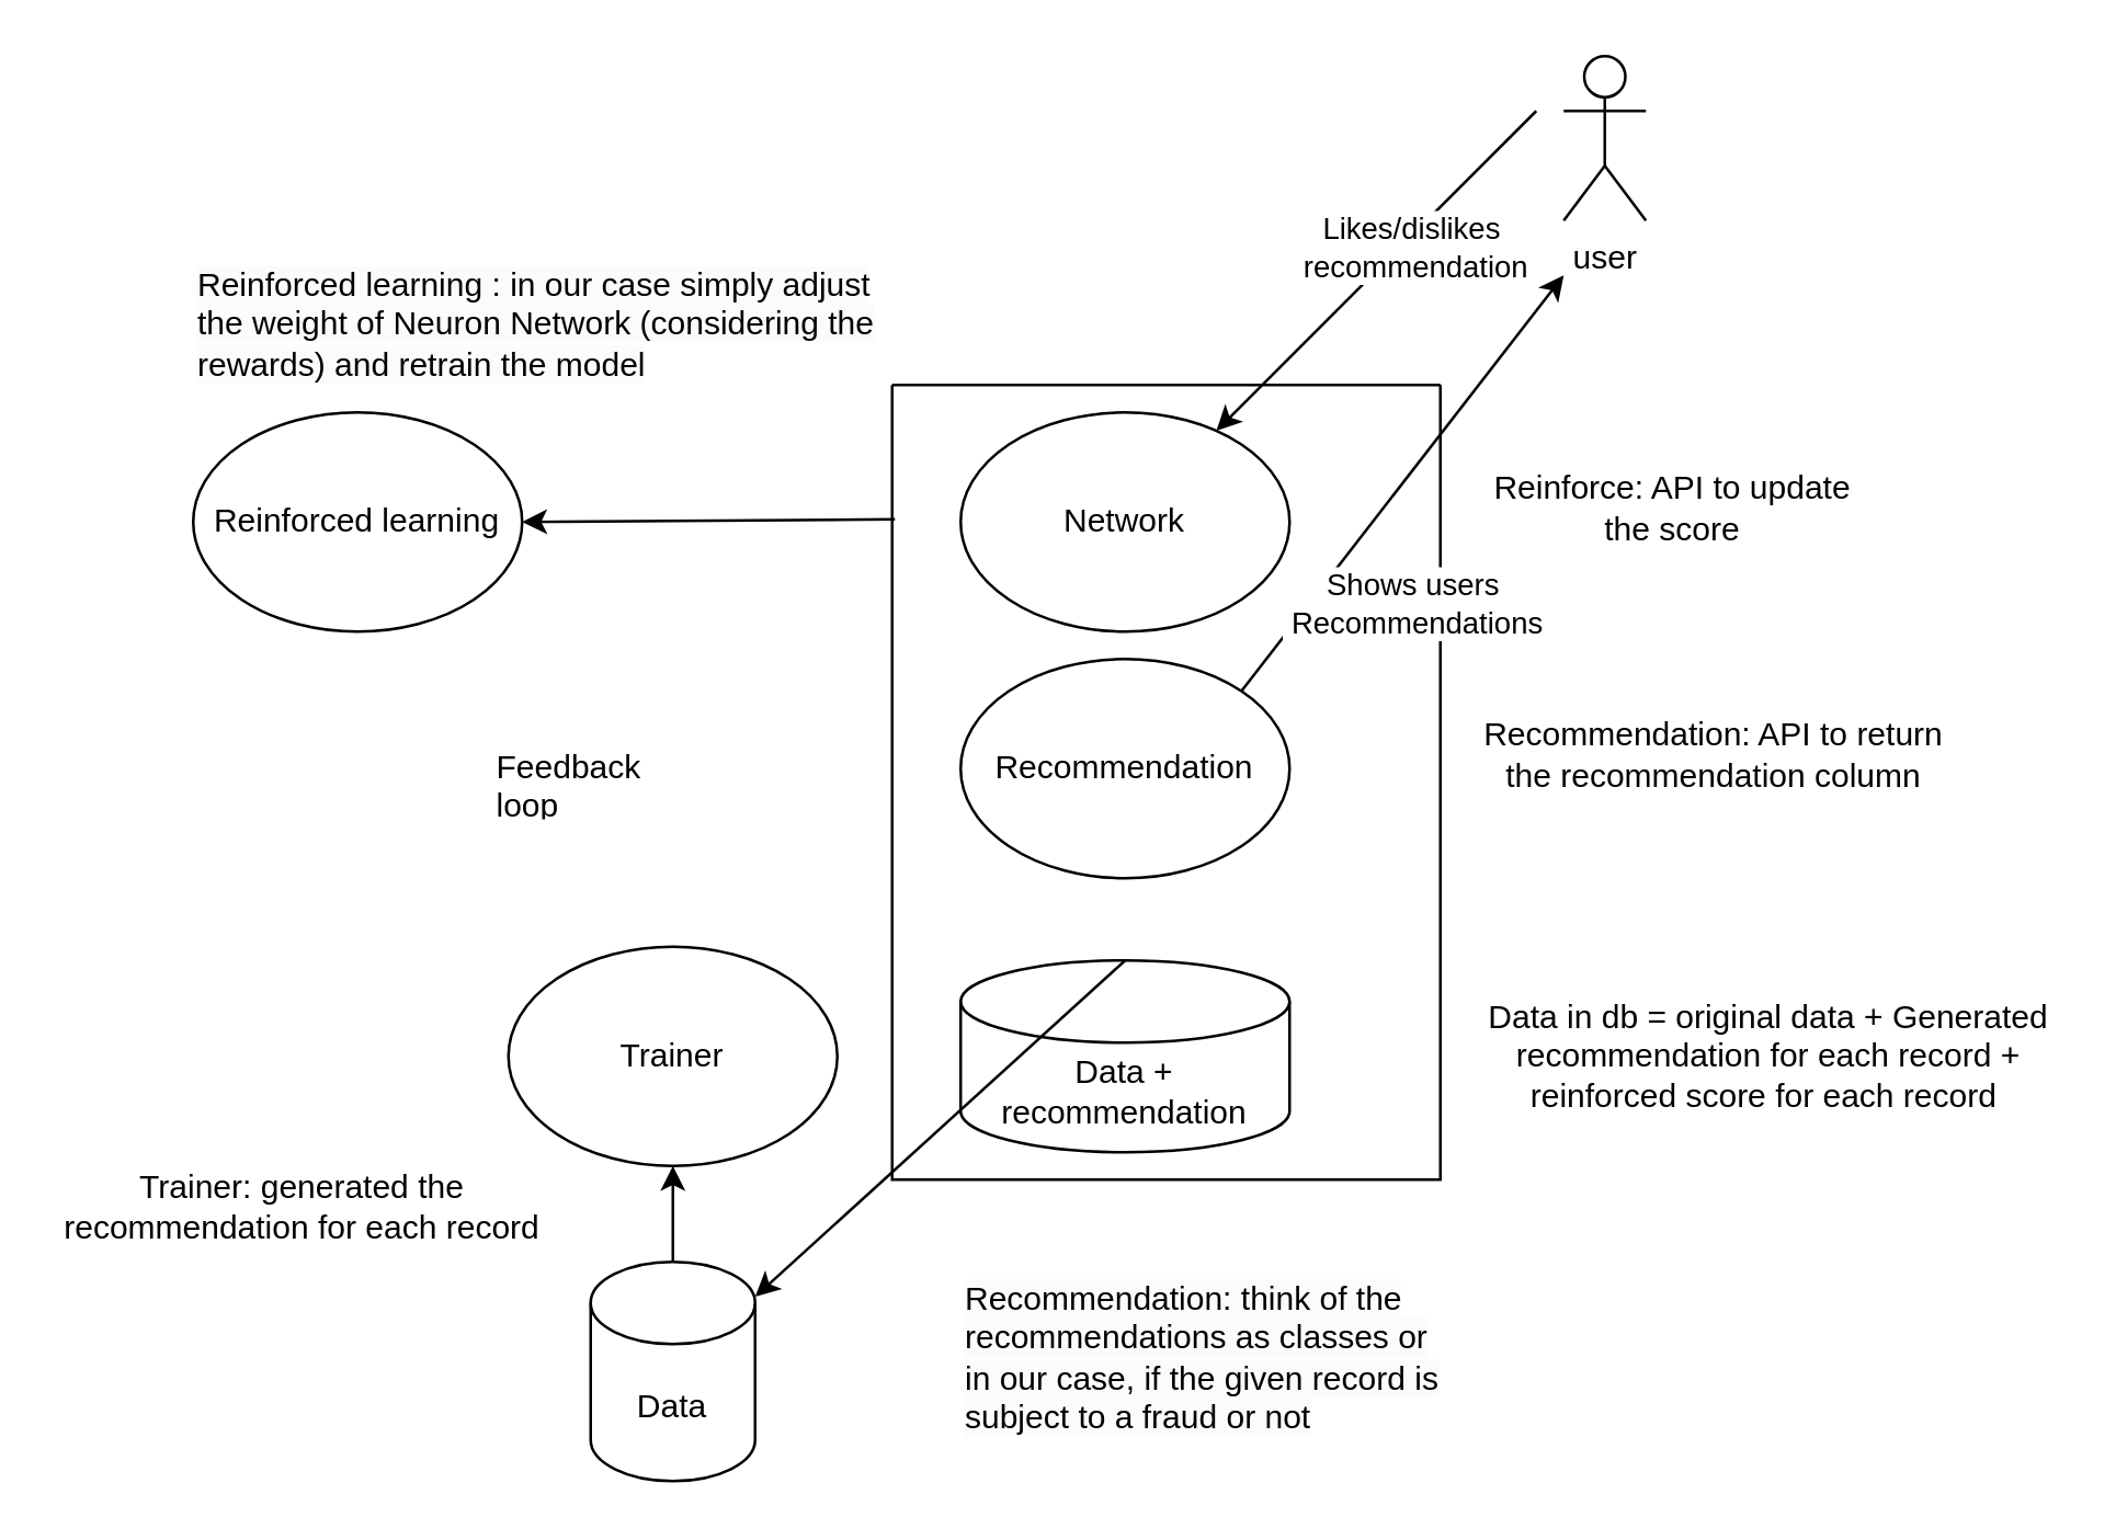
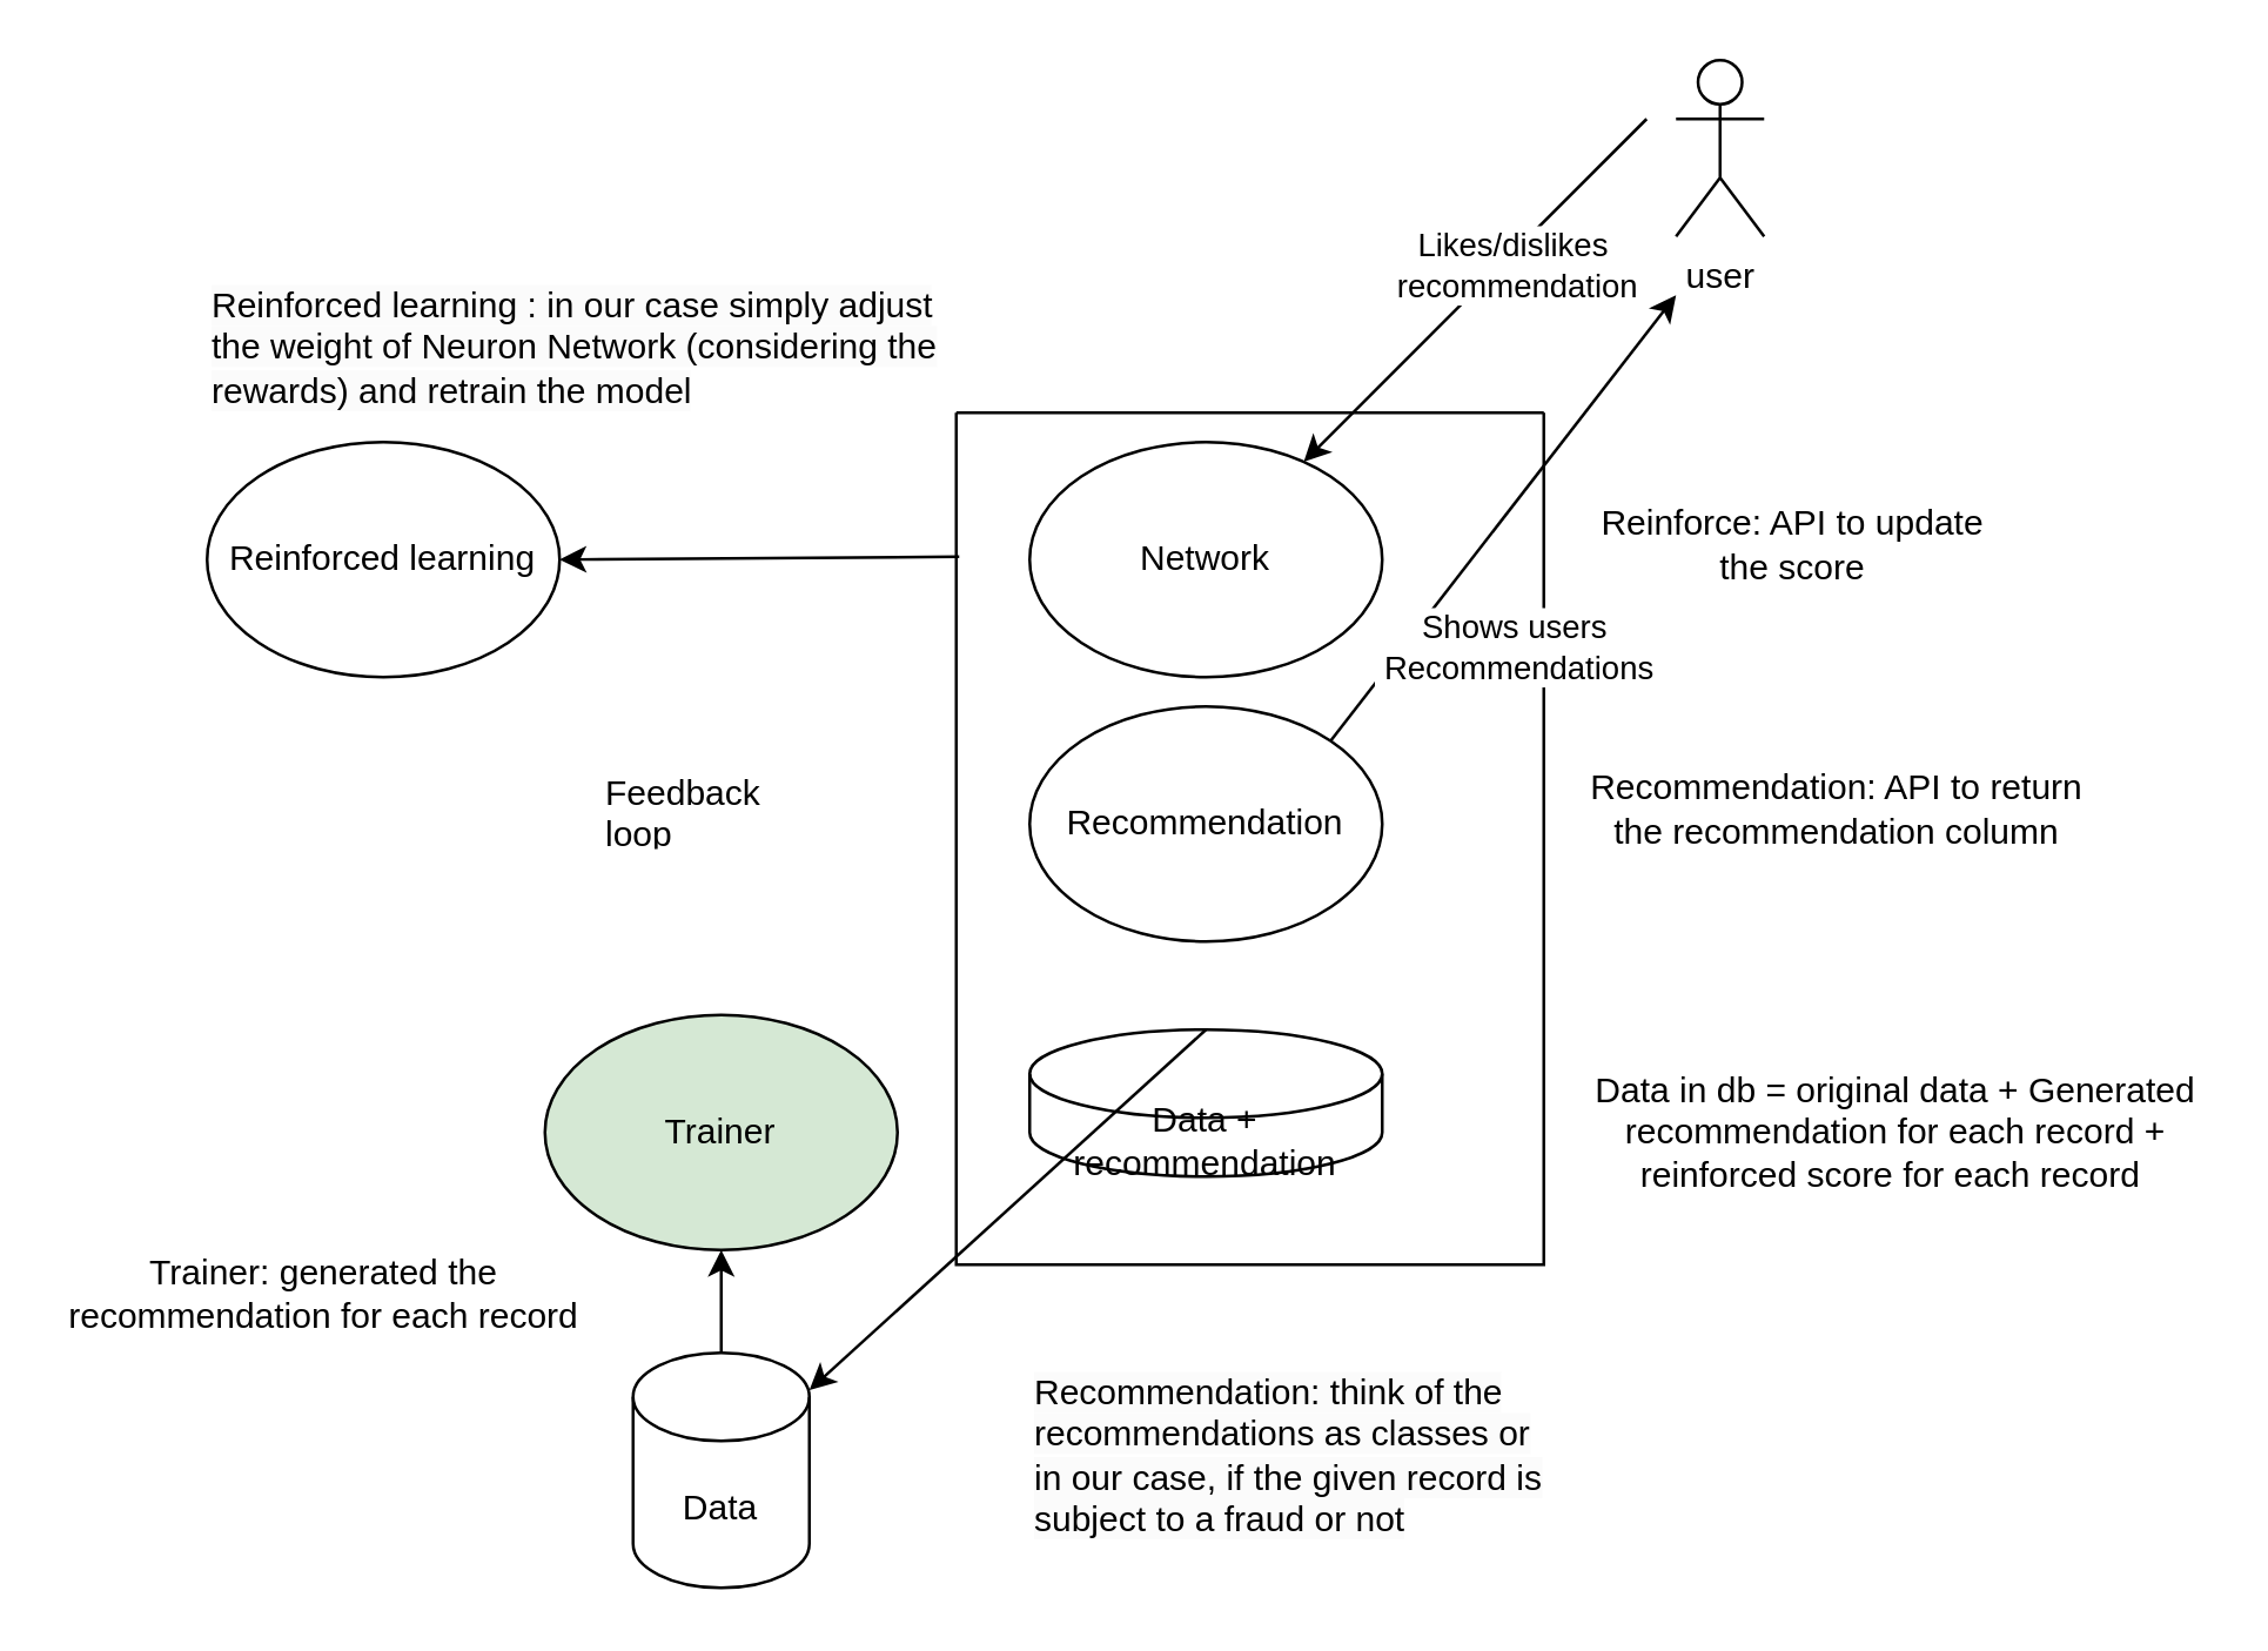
  <mxCell id="0" />
  <mxCell id="1" parent="0" />
- <mxCell id="2" value="Trainer" style="ellipse;whiteSpace=wrap;html=1;" parent="1" vertex="1"><mxGeometry x="185" y="345" width="120" height="80" as="geometry" /></mxCell>
+ <mxCell id="2" value="Trainer" style="ellipse;whiteSpace=wrap;html=1;fillColor=#d5e8d4;" parent="1" vertex="1"><mxGeometry x="185" y="345" width="120" height="80" as="geometry" /></mxCell>
  <mxCell id="3" value="" style="endArrow=classic;html=1;rounded=0;entryX=0.5;entryY=1;entryDx=0;entryDy=0;exitX=0.5;exitY=0;exitDx=0;exitDy=0;" parent="1" target="2" edge="1"><mxGeometry width="50" height="50" relative="1" as="geometry"><mxPoint x="245" y="470" as="sourcePoint" /><mxPoint x="350" y="480" as="targetPoint" /></mxGeometry></mxCell>
  <mxCell id="4" value="Recommendation" style="ellipse;whiteSpace=wrap;html=1;" parent="1" vertex="1"><mxGeometry x="350" y="240" width="120" height="80" as="geometry" /></mxCell>
- <mxCell id="5" value="Data + recommendation" style="shape=cylinder3;whiteSpace=wrap;html=1;boundedLbl=1;backgroundOutline=1;size=15;" parent="1" vertex="1"><mxGeometry x="350" y="350" width="120" height="70" as="geometry" /></mxCell>
+ <mxCell id="5" value="Data + recommendation" style="shape=cylinder3;whiteSpace=wrap;html=1;boundedLbl=1;backgroundOutline=1;size=15;" parent="1" vertex="1"><mxGeometry x="350" y="350" width="120" height="50" as="geometry" /></mxCell>
  <mxCell id="6" value="" style="swimlane;startSize=0;" parent="1" vertex="1"><mxGeometry x="325" y="140" width="200" height="290" as="geometry"><mxRectangle x="395" y="680" width="50" height="40" as="alternateBounds" /></mxGeometry></mxCell>
  <mxCell id="7" value="Network" style="ellipse;whiteSpace=wrap;html=1;" parent="6" vertex="1"><mxGeometry x="25" y="10" width="120" height="80" as="geometry" /></mxCell>
  <mxCell id="8" value="" style="endArrow=classic;html=1;rounded=0;exitX=0.5;exitY=0;exitDx=0;exitDy=0;exitPerimeter=0;" parent="1" source="5" target="22" edge="1"><mxGeometry width="50" height="50" relative="1" as="geometry"><mxPoint x="300" y="410" as="sourcePoint" /><mxPoint x="330" y="370" as="targetPoint" /></mxGeometry></mxCell>
  <mxCell id="9" value="Reinforce: API to update the score" style="text;html=1;align=center;verticalAlign=middle;whiteSpace=wrap;rounded=0;" parent="1" vertex="1"><mxGeometry x="540" y="170" width="140" height="30" as="geometry" /></mxCell>
  <mxCell id="10" value="Recommendation: API to return the recommendation column" style="text;html=1;align=center;verticalAlign=middle;whiteSpace=wrap;rounded=0;" parent="1" vertex="1"><mxGeometry x="540" y="260" width="170" height="30" as="geometry" /></mxCell>
  <mxCell id="11" value="Reinforced learning" style="ellipse;whiteSpace=wrap;html=1;" parent="1" vertex="1"><mxGeometry x="70" y="150" width="120" height="80" as="geometry" /></mxCell>
  <mxCell id="12" value="" style="endArrow=classic;html=1;rounded=0;entryX=1;entryY=0.5;entryDx=0;entryDy=0;exitX=0.005;exitY=0.169;exitDx=0;exitDy=0;exitPerimeter=0;" parent="1" source="6" target="11" edge="1"><mxGeometry width="50" height="50" relative="1" as="geometry"><mxPoint x="320" y="260" as="sourcePoint" /><mxPoint x="380" y="270" as="targetPoint" /></mxGeometry></mxCell>
- <mxCell id="13" value="Feedback loop" style="text;strokeColor=none;fillColor=none;align=left;verticalAlign=middle;spacingLeft=4;spacingRight=4;overflow=hidden;points=[[0,0.5],[1,0.5]];portConstraint=eastwest;rotatable=0;whiteSpace=wrap;html=1;" parent="1" vertex="1"><mxGeometry x="175" y="270" width="80" height="30" as="geometry" /></mxCell>
+ <mxCell id="13" value="Feedback loop" style="text;strokeColor=none;fillColor=none;align=left;verticalAlign=middle;spacingLeft=4;spacingRight=4;overflow=hidden;points=[[0,0.5],[1,0.5]];portConstraint=eastwest;rotatable=0;whiteSpace=wrap;html=1;" parent="1" vertex="1"><mxGeometry x="200" y="260" width="80" height="30" as="geometry" /></mxCell>
  <mxCell id="14" value="Trainer: generated the recommendation for each record" style="text;html=1;align=center;verticalAlign=middle;whiteSpace=wrap;rounded=0;" parent="1" vertex="1"><mxGeometry x="20" y="425" width="180" height="30" as="geometry" /></mxCell>
  <mxCell id="15" value="Data in db = original data + Generated recommendation for each record + reinforced score for each record&amp;nbsp;" style="text;html=1;align=center;verticalAlign=middle;whiteSpace=wrap;rounded=0;" parent="1" vertex="1"><mxGeometry x="540" y="370" width="210" height="30" as="geometry" /></mxCell>
  <mxCell id="16" value="user" style="shape=umlActor;verticalLabelPosition=bottom;verticalAlign=top;html=1;outlineConnect=0;" parent="1" vertex="1"><mxGeometry x="570" y="20" width="30" height="60" as="geometry" /></mxCell>
  <mxCell id="17" value="" style="endArrow=classic;html=1;rounded=0;" parent="1" target="7" edge="1"><mxGeometry width="50" height="50" relative="1" as="geometry"><mxPoint x="560" y="40" as="sourcePoint" /><mxPoint x="548" y="88" as="targetPoint" /></mxGeometry></mxCell>
  <mxCell id="18" value="Likes/dislikes&amp;nbsp;&lt;div&gt;recommendation&lt;/div&gt;" style="edgeLabel;html=1;align=center;verticalAlign=middle;resizable=0;points=[];" parent="17" vertex="1" connectable="0"><mxGeometry x="-0.199" y="3" relative="1" as="geometry"><mxPoint y="1" as="offset" /></mxGeometry></mxCell>
  <mxCell id="19" value="" style="endArrow=classic;html=1;rounded=0;exitX=1;exitY=0;exitDx=0;exitDy=0;" parent="1" source="4" edge="1"><mxGeometry width="50" height="50" relative="1" as="geometry"><mxPoint x="330" y="220" as="sourcePoint" /><mxPoint x="570" y="100" as="targetPoint" /></mxGeometry></mxCell>
  <mxCell id="20" value="Shows users&lt;br&gt;&amp;nbsp;Recommendations" style="edgeLabel;html=1;align=center;verticalAlign=middle;resizable=0;points=[];" parent="19" vertex="1" connectable="0"><mxGeometry x="-0.013" y="-2" relative="1" as="geometry"><mxPoint x="2" y="42" as="offset" /></mxGeometry></mxCell>
  <mxCell id="21" value="&lt;span style=&quot;color: rgb(0, 0, 0); font-family: Helvetica; font-size: 12px; font-style: normal; font-variant-ligatures: normal; font-variant-caps: normal; font-weight: 400; letter-spacing: normal; orphans: 2; text-align: center; text-indent: 0px; text-transform: none; widows: 2; word-spacing: 0px; -webkit-text-stroke-width: 0px; white-space: normal; background-color: rgb(251, 251, 251); text-decoration-thickness: initial; text-decoration-style: initial; text-decoration-color: initial; display: inline !important; float: none;&quot;&gt;Reinforced learning : in our case simply adjust the weight of Neuron Network (considering the rewards) and retrain the model&lt;/span&gt;" style="text;whiteSpace=wrap;html=1;" parent="1" vertex="1"><mxGeometry x="70" y="90" width="250" height="70" as="geometry" /></mxCell>
  <mxCell id="22" value="Data" style="shape=cylinder3;whiteSpace=wrap;html=1;boundedLbl=1;backgroundOutline=1;size=15;" vertex="1" parent="1"><mxGeometry x="215" y="460" width="60" height="80" as="geometry" /></mxCell>
  <mxCell id="23" value="&lt;span style=&quot;color: rgb(0, 0, 0); font-family: Helvetica; font-size: 12px; font-style: normal; font-variant-ligatures: normal; font-variant-caps: normal; font-weight: 400; letter-spacing: normal; orphans: 2; text-align: center; text-indent: 0px; text-transform: none; widows: 2; word-spacing: 0px; -webkit-text-stroke-width: 0px; white-space: normal; background-color: rgb(251, 251, 251); text-decoration-thickness: initial; text-decoration-style: initial; text-decoration-color: initial; display: inline !important; float: none;&quot;&gt;Recommendation: think of the recommendations as classes or in our case, if the given record is subject to a fraud or not&lt;/span&gt;" style="text;whiteSpace=wrap;html=1;" vertex="1" parent="1"><mxGeometry x="350" y="460" width="180" height="40" as="geometry" /></mxCell>
